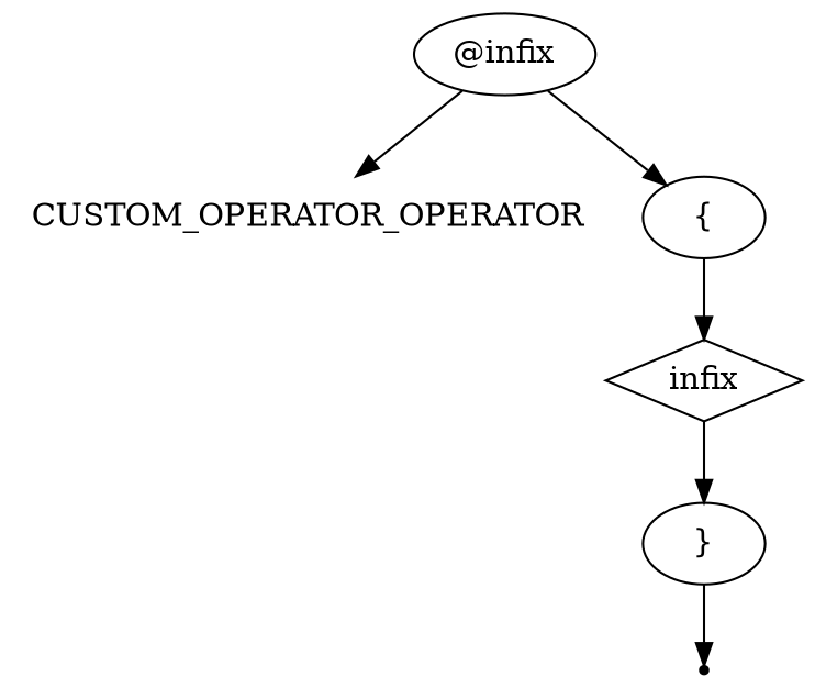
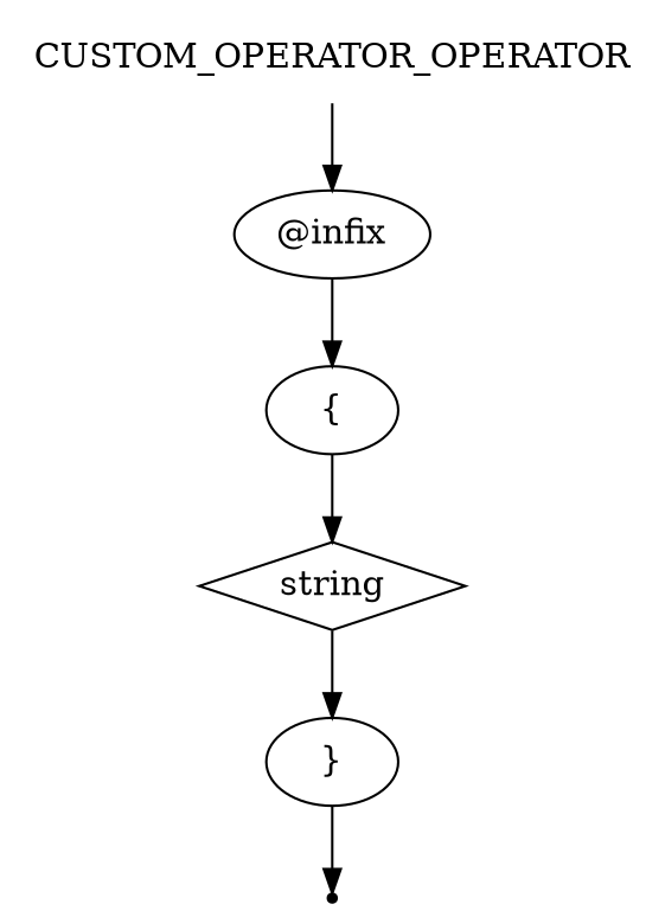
  digraph {
    node [shape=oval]
    n1 [label=CUSTOM_OPERATOR_OPERATOR shape=plaintext]
    n2 [label="@infix"]
    n3 [label="{"]
-   n4 [label=infix shape=diamond]
+   n4 [label=string shape=diamond]
    n5 [label="}"]
    end [shape=point]
-   n2 -> n1
+   n1 -> n2
    n2 -> n3
    n3 -> n4
    n4 -> n5
    n5 -> end
  }
